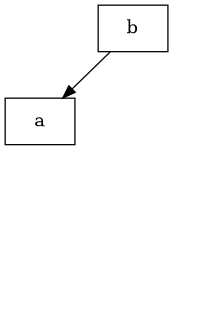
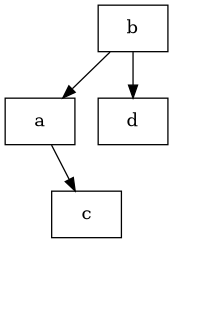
  digraph {
    ordering=out
    node [shape=box]
    a
+   c
    b
+   d
    blank [style=invis shape=""]
+   a -> c
+   c -> blank [style=invis]
    b -> a
+   b -> d
    b -> blank [style=invis]
  }
